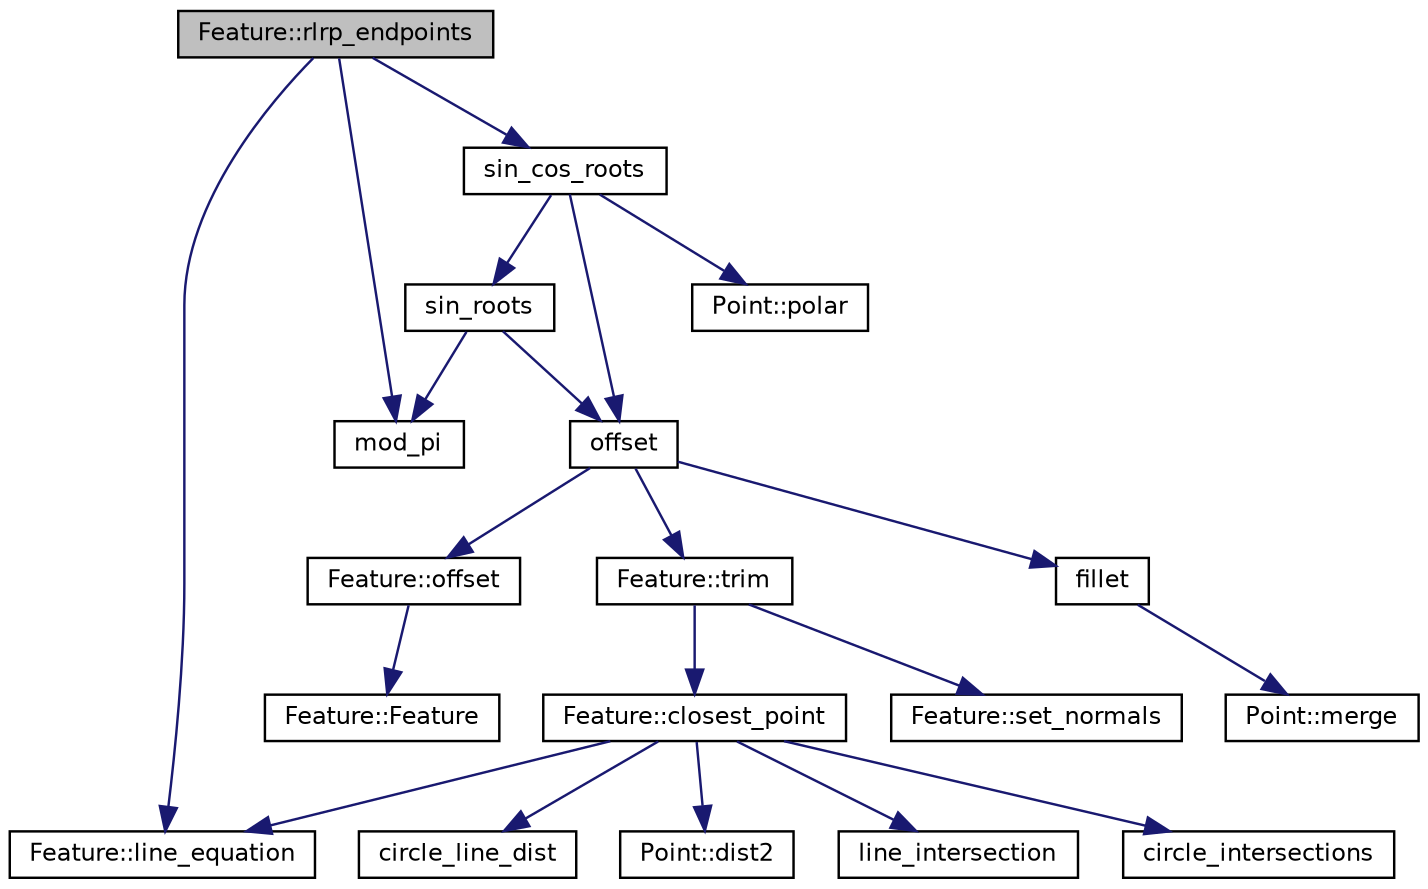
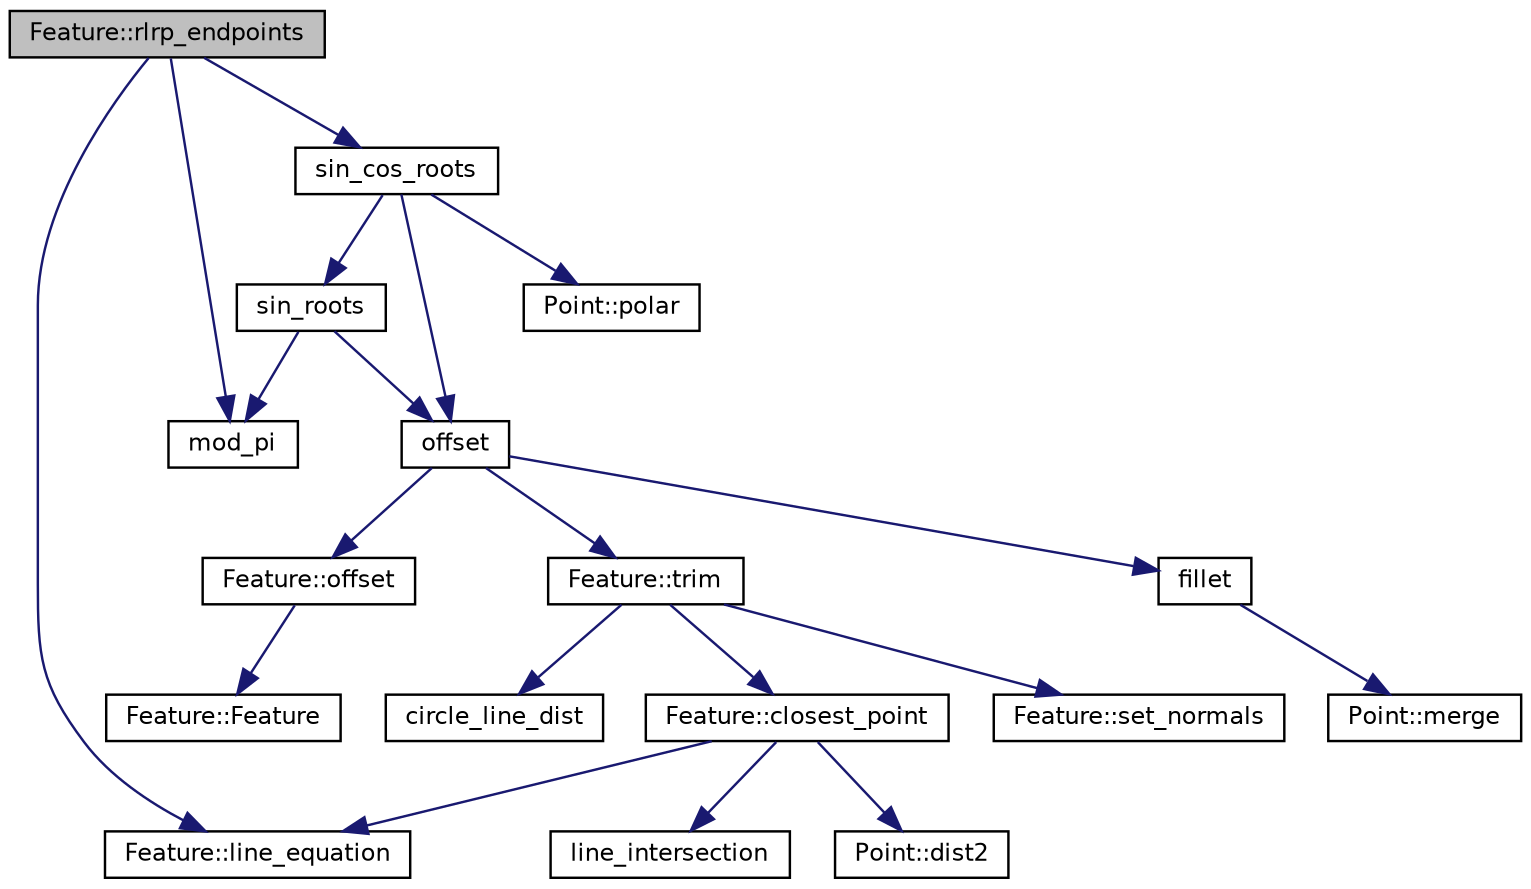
  digraph {
    rankdir=TB
    node [color=black fillcolor=white fontname=Helvetica fontsize=10 shape=record style=filled]
    edge [color=midnightblue fontname=Helvetica fontsize=10 labelfontname=Helvetica labelfontsize=10 style=solid]
    n1 [fillcolor=grey75 fontcolor=black height=0.2 label="Feature::rlrp_endpoints" width=0.4]
    n2 [height=0.2 label="Feature::line_equation" width=0.4]
    n3 [height=0.2 label=mod_pi width=0.4]
    n4 [height=0.2 label=sin_cos_roots width=0.4]
    n5 [height=0.2 label=offset width=0.4]
    n6 [height=0.2 label="Point::polar" width=0.4]
    n7 [height=0.2 label=sin_roots width=0.4]
    n8 [height=0.2 label=fillet width=0.4]
    n9 [height=0.2 label="Feature::offset" width=0.4]
    n10 [height=0.2 label="Feature::trim" width=0.4]
    n11 [height=0.2 label="Point::merge" width=0.4]
    n12 [height=0.2 label="Feature::Feature" width=0.4]
    n13 [height=0.2 label="Feature::closest_point" width=0.4]
    n14 [height=0.2 label="Feature::set_normals" width=0.4]
-   n15 [height=0.2 label=circle_intersections width=0.4]
    n16 [height=0.2 label=circle_line_dist width=0.4]
    n17 [height=0.2 label="Point::dist2" width=0.4]
    n18 [height=0.2 label=line_intersection width=0.4]
    n1 -> n2
    n1 -> n3
    n1 -> n4
    n4 -> n5
    n4 -> n6
    n4 -> n7
    n5 -> n8
    n5 -> n9
    n5 -> n10
    n7 -> n3
    n7 -> n5
    n8 -> n11
    n9 -> n12
    n10 -> n13
    n10 -> n14
    n13 -> n2
-   n13 -> n15
-   n13 -> n16
+   n10 -> n16
    n13 -> n17
    n13 -> n18
  }
